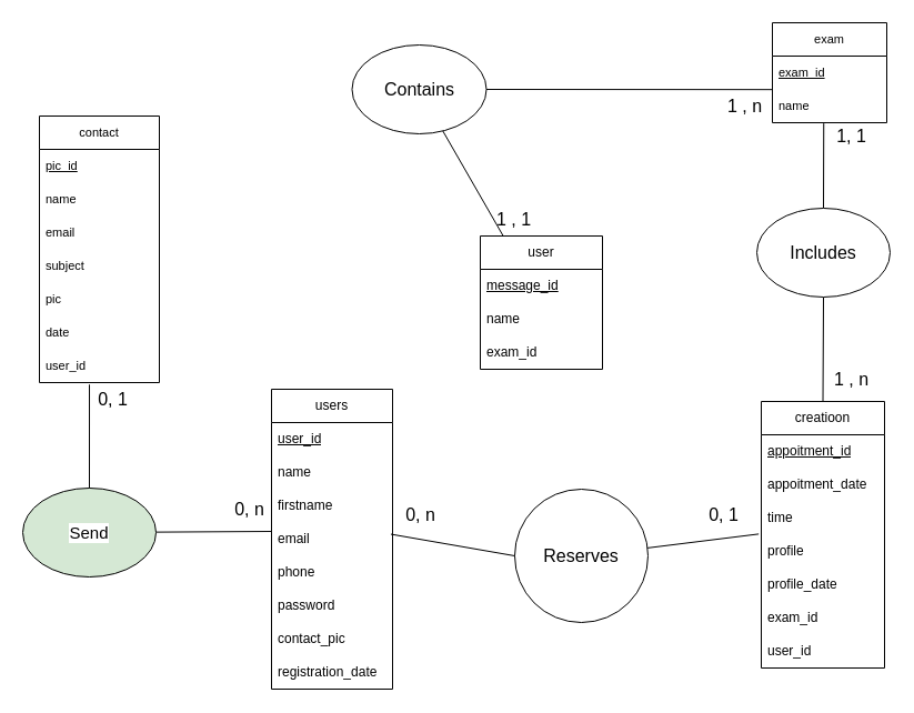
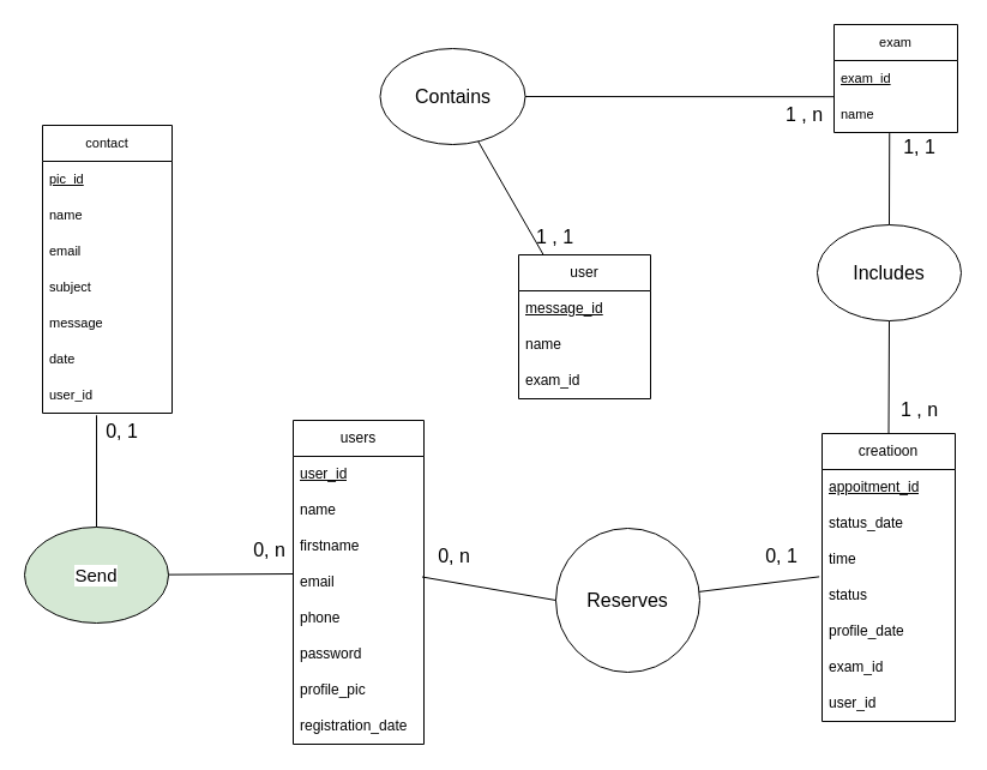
  <mxCell id="0" />
  <mxCell id="1" parent="0" />
  <mxCell id="2" value="users" style="swimlane;fontStyle=0;childLayout=stackLayout;horizontal=1;startSize=30;horizontalStack=0;resizeParent=1;resizeParentMax=0;resizeLast=0;collapsible=1;marginBottom=0;whiteSpace=wrap;html=1;" parent="1" vertex="1"><mxGeometry x="244" y="350" width="109" height="270" as="geometry" /></mxCell>
  <mxCell id="3" value="&lt;u&gt;user_id&lt;/u&gt;" style="text;strokeColor=none;fillColor=none;align=left;verticalAlign=middle;spacingLeft=4;spacingRight=4;overflow=hidden;points=[[0,0.5],[1,0.5]];portConstraint=eastwest;rotatable=0;whiteSpace=wrap;html=1;" parent="2" vertex="1"><mxGeometry y="30" width="109" height="30" as="geometry" /></mxCell>
  <mxCell id="4" value="name" style="text;strokeColor=none;fillColor=none;align=left;verticalAlign=middle;spacingLeft=4;spacingRight=4;overflow=hidden;points=[[0,0.5],[1,0.5]];portConstraint=eastwest;rotatable=0;whiteSpace=wrap;html=1;" parent="2" vertex="1"><mxGeometry y="60" width="109" height="30" as="geometry" /></mxCell>
  <mxCell id="5" value="firstname" style="text;strokeColor=none;fillColor=none;align=left;verticalAlign=middle;spacingLeft=4;spacingRight=4;overflow=hidden;points=[[0,0.5],[1,0.5]];portConstraint=eastwest;rotatable=0;whiteSpace=wrap;html=1;" parent="2" vertex="1"><mxGeometry y="90" width="109" height="30" as="geometry" /></mxCell>
  <mxCell id="6" value="email" style="text;strokeColor=none;fillColor=none;align=left;verticalAlign=middle;spacingLeft=4;spacingRight=4;overflow=hidden;points=[[0,0.5],[1,0.5]];portConstraint=eastwest;rotatable=0;whiteSpace=wrap;html=1;" parent="2" vertex="1"><mxGeometry y="120" width="109" height="30" as="geometry" /></mxCell>
  <mxCell id="7" value="phone" style="text;strokeColor=none;fillColor=none;align=left;verticalAlign=middle;spacingLeft=4;spacingRight=4;overflow=hidden;points=[[0,0.5],[1,0.5]];portConstraint=eastwest;rotatable=0;whiteSpace=wrap;html=1;" parent="2" vertex="1"><mxGeometry y="150" width="109" height="30" as="geometry" /></mxCell>
  <mxCell id="8" value="password" style="text;strokeColor=none;fillColor=none;align=left;verticalAlign=middle;spacingLeft=4;spacingRight=4;overflow=hidden;points=[[0,0.5],[1,0.5]];portConstraint=eastwest;rotatable=0;whiteSpace=wrap;html=1;" parent="2" vertex="1"><mxGeometry y="180" width="109" height="30" as="geometry" /></mxCell>
- <mxCell id="9" value="contact_pic" style="text;strokeColor=none;fillColor=none;align=left;verticalAlign=middle;spacingLeft=4;spacingRight=4;overflow=hidden;points=[[0,0.5],[1,0.5]];portConstraint=eastwest;rotatable=0;whiteSpace=wrap;html=1;" parent="2" vertex="1"><mxGeometry y="210" width="109" height="30" as="geometry" /></mxCell>
+ <mxCell id="9" value="profile_pic" style="text;strokeColor=none;fillColor=none;align=left;verticalAlign=middle;spacingLeft=4;spacingRight=4;overflow=hidden;points=[[0,0.5],[1,0.5]];portConstraint=eastwest;rotatable=0;whiteSpace=wrap;html=1;" parent="2" vertex="1"><mxGeometry y="210" width="109" height="30" as="geometry" /></mxCell>
  <mxCell id="10" value="registration_date" style="text;strokeColor=none;fillColor=none;align=left;verticalAlign=middle;spacingLeft=4;spacingRight=4;overflow=hidden;points=[[0,0.5],[1,0.5]];portConstraint=eastwest;rotatable=0;whiteSpace=wrap;html=1;" vertex="1" parent="2"><mxGeometry y="240" width="109" height="30" as="geometry" /></mxCell>
  <mxCell id="11" value="creatioon" style="swimlane;fontStyle=0;childLayout=stackLayout;horizontal=1;startSize=30;horizontalStack=0;resizeParent=1;resizeParentMax=0;resizeLast=0;collapsible=1;marginBottom=0;whiteSpace=wrap;html=1;" parent="1" vertex="1"><mxGeometry x="685" y="361" width="111" height="240" as="geometry" /></mxCell>
  <mxCell id="12" value="&lt;u&gt;appoitment_id&lt;/u&gt;" style="text;strokeColor=none;fillColor=none;align=left;verticalAlign=middle;spacingLeft=4;spacingRight=4;overflow=hidden;points=[[0,0.5],[1,0.5]];portConstraint=eastwest;rotatable=0;whiteSpace=wrap;html=1;" parent="11" vertex="1"><mxGeometry y="30" width="111" height="30" as="geometry" /></mxCell>
- <mxCell id="13" value="appoitment_date" style="text;strokeColor=none;fillColor=none;align=left;verticalAlign=middle;spacingLeft=4;spacingRight=4;overflow=hidden;points=[[0,0.5],[1,0.5]];portConstraint=eastwest;rotatable=0;whiteSpace=wrap;html=1;" parent="11" vertex="1"><mxGeometry y="60" width="111" height="30" as="geometry" /></mxCell>
+ <mxCell id="13" value="status_date" style="text;strokeColor=none;fillColor=none;align=left;verticalAlign=middle;spacingLeft=4;spacingRight=4;overflow=hidden;points=[[0,0.5],[1,0.5]];portConstraint=eastwest;rotatable=0;whiteSpace=wrap;html=1;" parent="11" vertex="1"><mxGeometry y="60" width="111" height="30" as="geometry" /></mxCell>
  <mxCell id="14" value="time" style="text;strokeColor=none;fillColor=none;align=left;verticalAlign=middle;spacingLeft=4;spacingRight=4;overflow=hidden;points=[[0,0.5],[1,0.5]];portConstraint=eastwest;rotatable=0;whiteSpace=wrap;html=1;" parent="11" vertex="1"><mxGeometry y="90" width="111" height="30" as="geometry" /></mxCell>
- <mxCell id="15" value="profile" style="text;strokeColor=none;fillColor=none;align=left;verticalAlign=middle;spacingLeft=4;spacingRight=4;overflow=hidden;points=[[0,0.5],[1,0.5]];portConstraint=eastwest;rotatable=0;whiteSpace=wrap;html=1;" parent="11" vertex="1"><mxGeometry y="120" width="111" height="30" as="geometry" /></mxCell>
+ <mxCell id="15" value="status" style="text;strokeColor=none;fillColor=none;align=left;verticalAlign=middle;spacingLeft=4;spacingRight=4;overflow=hidden;points=[[0,0.5],[1,0.5]];portConstraint=eastwest;rotatable=0;whiteSpace=wrap;html=1;" parent="11" vertex="1"><mxGeometry y="120" width="111" height="30" as="geometry" /></mxCell>
  <mxCell id="16" value="profile_date" style="text;strokeColor=none;fillColor=none;align=left;verticalAlign=middle;spacingLeft=4;spacingRight=4;overflow=hidden;points=[[0,0.5],[1,0.5]];portConstraint=eastwest;rotatable=0;whiteSpace=wrap;html=1;" parent="11" vertex="1"><mxGeometry y="150" width="111" height="30" as="geometry" /></mxCell>
  <mxCell id="17" value="exam_id" style="text;strokeColor=none;fillColor=none;align=left;verticalAlign=middle;spacingLeft=4;spacingRight=4;overflow=hidden;points=[[0,0.5],[1,0.5]];portConstraint=eastwest;rotatable=0;whiteSpace=wrap;html=1;" parent="11" vertex="1"><mxGeometry y="180" width="111" height="30" as="geometry" /></mxCell>
  <mxCell id="18" value="user_id" style="text;strokeColor=none;fillColor=none;align=left;verticalAlign=middle;spacingLeft=4;spacingRight=4;overflow=hidden;points=[[0,0.5],[1,0.5]];portConstraint=eastwest;rotatable=0;whiteSpace=wrap;html=1;" parent="11" vertex="1"><mxGeometry y="210" width="111" height="30" as="geometry" /></mxCell>
  <mxCell id="19" style="edgeStyle=none;shape=connector;rounded=0;orthogonalLoop=1;jettySize=auto;html=1;entryX=0.5;entryY=0;entryDx=0;entryDy=0;strokeColor=default;align=center;verticalAlign=middle;fontFamily=Helvetica;fontSize=11;fontColor=default;labelBackgroundColor=default;startFill=0;endArrow=none;exitX=0.449;exitY=1.02;exitDx=0;exitDy=0;exitPerimeter=0;" parent="1" source="26" target="42" edge="1"><mxGeometry relative="1" as="geometry"><mxPoint x="741" y="117" as="sourcePoint" /><mxPoint x="741" y="234" as="targetPoint" /></mxGeometry></mxCell>
  <mxCell id="20" value="user" style="swimlane;fontStyle=0;childLayout=stackLayout;horizontal=1;startSize=30;horizontalStack=0;resizeParent=1;resizeParentMax=0;resizeLast=0;collapsible=1;marginBottom=0;whiteSpace=wrap;html=1;" parent="1" vertex="1"><mxGeometry x="432" y="212" width="110" height="120" as="geometry" /></mxCell>
  <mxCell id="21" value="&lt;u&gt;message_id&lt;/u&gt;" style="text;strokeColor=none;fillColor=none;align=left;verticalAlign=middle;spacingLeft=4;spacingRight=4;overflow=hidden;points=[[0,0.5],[1,0.5]];portConstraint=eastwest;rotatable=0;whiteSpace=wrap;html=1;" parent="20" vertex="1"><mxGeometry y="30" width="110" height="30" as="geometry" /></mxCell>
  <mxCell id="22" value="name" style="text;strokeColor=none;fillColor=none;align=left;verticalAlign=middle;spacingLeft=4;spacingRight=4;overflow=hidden;points=[[0,0.5],[1,0.5]];portConstraint=eastwest;rotatable=0;whiteSpace=wrap;html=1;" parent="20" vertex="1"><mxGeometry y="60" width="110" height="30" as="geometry" /></mxCell>
  <mxCell id="23" value="exam_id" style="text;strokeColor=none;fillColor=none;align=left;verticalAlign=middle;spacingLeft=4;spacingRight=4;overflow=hidden;points=[[0,0.5],[1,0.5]];portConstraint=eastwest;rotatable=0;whiteSpace=wrap;html=1;" parent="20" vertex="1"><mxGeometry y="90" width="110" height="30" as="geometry" /></mxCell>
  <mxCell id="24" value="exam" style="swimlane;fontStyle=0;childLayout=stackLayout;horizontal=1;startSize=30;horizontalStack=0;resizeParent=1;resizeParentMax=0;resizeLast=0;collapsible=1;marginBottom=0;whiteSpace=wrap;html=1;fontFamily=Helvetica;fontSize=11;fontColor=default;labelBackgroundColor=default;" parent="1" vertex="1"><mxGeometry x="695" y="20" width="103" height="90" as="geometry" /></mxCell>
  <mxCell id="25" value="&lt;u&gt;exam_id&lt;/u&gt;" style="text;strokeColor=none;fillColor=none;align=left;verticalAlign=middle;spacingLeft=4;spacingRight=4;overflow=hidden;points=[[0,0.5],[1,0.5]];portConstraint=eastwest;rotatable=0;whiteSpace=wrap;html=1;fontFamily=Helvetica;fontSize=11;fontColor=default;labelBackgroundColor=default;" parent="24" vertex="1"><mxGeometry y="30" width="103" height="30" as="geometry" /></mxCell>
  <mxCell id="26" value="name" style="text;strokeColor=none;fillColor=none;align=left;verticalAlign=middle;spacingLeft=4;spacingRight=4;overflow=hidden;points=[[0,0.5],[1,0.5]];portConstraint=eastwest;rotatable=0;whiteSpace=wrap;html=1;fontFamily=Helvetica;fontSize=11;fontColor=default;labelBackgroundColor=default;" parent="24" vertex="1"><mxGeometry y="60" width="103" height="30" as="geometry" /></mxCell>
  <mxCell id="27" value="contact" style="swimlane;fontStyle=0;childLayout=stackLayout;horizontal=1;startSize=30;horizontalStack=0;resizeParent=1;resizeParentMax=0;resizeLast=0;collapsible=1;marginBottom=0;whiteSpace=wrap;html=1;fontFamily=Helvetica;fontSize=11;fontColor=default;labelBackgroundColor=default;" parent="1" vertex="1"><mxGeometry x="35" y="104" width="108" height="240" as="geometry" /></mxCell>
  <mxCell id="28" value="&lt;u&gt;pic_id&lt;/u&gt;" style="text;strokeColor=none;fillColor=none;align=left;verticalAlign=middle;spacingLeft=4;spacingRight=4;overflow=hidden;points=[[0,0.5],[1,0.5]];portConstraint=eastwest;rotatable=0;whiteSpace=wrap;html=1;fontFamily=Helvetica;fontSize=11;fontColor=default;labelBackgroundColor=default;" parent="27" vertex="1"><mxGeometry y="30" width="108" height="30" as="geometry" /></mxCell>
  <mxCell id="29" value="&lt;div&gt;&lt;span style=&quot;background-color: light-dark(#ffffff, var(--ge-dark-color, #121212)); color: light-dark(rgb(0, 0, 0), rgb(255, 255, 255));&quot;&gt;name&lt;/span&gt;&lt;br&gt;&lt;/div&gt;" style="text;strokeColor=none;fillColor=none;align=left;verticalAlign=middle;spacingLeft=4;spacingRight=4;overflow=hidden;points=[[0,0.5],[1,0.5]];portConstraint=eastwest;rotatable=0;whiteSpace=wrap;html=1;fontFamily=Helvetica;fontSize=11;fontColor=default;labelBackgroundColor=default;" parent="27" vertex="1"><mxGeometry y="60" width="108" height="30" as="geometry" /></mxCell>
  <mxCell id="30" value="email" style="text;strokeColor=none;fillColor=none;align=left;verticalAlign=middle;spacingLeft=4;spacingRight=4;overflow=hidden;points=[[0,0.5],[1,0.5]];portConstraint=eastwest;rotatable=0;whiteSpace=wrap;html=1;fontFamily=Helvetica;fontSize=11;fontColor=default;labelBackgroundColor=default;" parent="27" vertex="1"><mxGeometry y="90" width="108" height="30" as="geometry" /></mxCell>
  <mxCell id="31" value="subject" style="text;strokeColor=none;fillColor=none;align=left;verticalAlign=middle;spacingLeft=4;spacingRight=4;overflow=hidden;points=[[0,0.5],[1,0.5]];portConstraint=eastwest;rotatable=0;whiteSpace=wrap;html=1;fontFamily=Helvetica;fontSize=11;fontColor=default;labelBackgroundColor=default;" parent="27" vertex="1"><mxGeometry y="120" width="108" height="30" as="geometry" /></mxCell>
- <mxCell id="32" value="pic" style="text;strokeColor=none;fillColor=none;align=left;verticalAlign=middle;spacingLeft=4;spacingRight=4;overflow=hidden;points=[[0,0.5],[1,0.5]];portConstraint=eastwest;rotatable=0;whiteSpace=wrap;html=1;fontFamily=Helvetica;fontSize=11;fontColor=default;labelBackgroundColor=default;" parent="27" vertex="1"><mxGeometry y="150" width="108" height="30" as="geometry" /></mxCell>
+ <mxCell id="32" value="message" style="text;strokeColor=none;fillColor=none;align=left;verticalAlign=middle;spacingLeft=4;spacingRight=4;overflow=hidden;points=[[0,0.5],[1,0.5]];portConstraint=eastwest;rotatable=0;whiteSpace=wrap;html=1;fontFamily=Helvetica;fontSize=11;fontColor=default;labelBackgroundColor=default;" parent="27" vertex="1"><mxGeometry y="150" width="108" height="30" as="geometry" /></mxCell>
  <mxCell id="33" value="date" style="text;strokeColor=none;fillColor=none;align=left;verticalAlign=middle;spacingLeft=4;spacingRight=4;overflow=hidden;points=[[0,0.5],[1,0.5]];portConstraint=eastwest;rotatable=0;whiteSpace=wrap;html=1;fontFamily=Helvetica;fontSize=11;fontColor=default;labelBackgroundColor=default;" parent="27" vertex="1"><mxGeometry y="180" width="108" height="30" as="geometry" /></mxCell>
  <mxCell id="34" value="user_id" style="text;strokeColor=none;fillColor=none;align=left;verticalAlign=middle;spacingLeft=4;spacingRight=4;overflow=hidden;points=[[0,0.5],[1,0.5]];portConstraint=eastwest;rotatable=0;whiteSpace=wrap;html=1;fontFamily=Helvetica;fontSize=11;fontColor=default;labelBackgroundColor=default;" parent="27" vertex="1"><mxGeometry y="210" width="108" height="30" as="geometry" /></mxCell>
  <mxCell id="35" style="edgeStyle=none;shape=connector;rounded=0;orthogonalLoop=1;jettySize=auto;html=1;entryX=0;entryY=0.5;entryDx=0;entryDy=0;strokeColor=default;align=center;verticalAlign=middle;fontFamily=Helvetica;fontSize=11;fontColor=default;labelBackgroundColor=default;startFill=0;endArrow=none;" parent="1" source="36" edge="1"><mxGeometry relative="1" as="geometry"><mxPoint x="244" y="478" as="targetPoint" /></mxGeometry></mxCell>
  <mxCell id="36" value="&lt;font style=&quot;font-size: 15px;&quot;&gt;Send&lt;/font&gt;" style="ellipse;whiteSpace=wrap;html=1;fontFamily=Helvetica;fontSize=11;fontColor=default;labelBackgroundColor=default;fillColor=#d5e8d4;" parent="1" vertex="1"><mxGeometry x="20" y="439" width="120" height="80" as="geometry" /></mxCell>
  <mxCell id="37" style="edgeStyle=none;shape=connector;rounded=0;orthogonalLoop=1;jettySize=auto;html=1;entryX=0.417;entryY=1.059;entryDx=0;entryDy=0;entryPerimeter=0;strokeColor=default;align=center;verticalAlign=middle;fontFamily=Helvetica;fontSize=11;fontColor=default;labelBackgroundColor=default;startFill=0;endArrow=none;" parent="1" source="36" target="34" edge="1"><mxGeometry relative="1" as="geometry" /></mxCell>
  <mxCell id="38" value="&lt;font style=&quot;font-size: 16px;&quot;&gt;Reserves&lt;/font&gt;" style="ellipse;whiteSpace=wrap;html=1;fontFamily=Helvetica;fontSize=11;fontColor=default;labelBackgroundColor=default;" parent="1" vertex="1"><mxGeometry x="463" y="440" width="120" height="120" as="geometry" /></mxCell>
  <mxCell id="39" style="edgeStyle=none;shape=connector;rounded=0;orthogonalLoop=1;jettySize=auto;html=1;entryX=-0.021;entryY=-0.021;entryDx=0;entryDy=0;entryPerimeter=0;strokeColor=default;align=center;verticalAlign=middle;fontFamily=Helvetica;fontSize=11;fontColor=default;labelBackgroundColor=default;startFill=0;endArrow=none;" parent="1" source="38" target="15" edge="1"><mxGeometry relative="1" as="geometry" /></mxCell>
  <mxCell id="40" style="edgeStyle=none;shape=connector;rounded=0;orthogonalLoop=1;jettySize=auto;html=1;entryX=0.986;entryY=0.351;entryDx=0;entryDy=0;entryPerimeter=0;strokeColor=default;align=center;verticalAlign=middle;fontFamily=Helvetica;fontSize=11;fontColor=default;labelBackgroundColor=default;startFill=0;endArrow=none;exitX=0;exitY=0.5;exitDx=0;exitDy=0;" parent="1" source="38" target="6" edge="1"><mxGeometry relative="1" as="geometry"><mxPoint x="519" y="480" as="sourcePoint" /></mxGeometry></mxCell>
  <mxCell id="41" style="edgeStyle=none;shape=connector;rounded=0;orthogonalLoop=1;jettySize=auto;html=1;entryX=0.5;entryY=0;entryDx=0;entryDy=0;strokeColor=default;align=center;verticalAlign=middle;fontFamily=Helvetica;fontSize=11;fontColor=default;labelBackgroundColor=default;startFill=0;endArrow=none;" parent="1" source="42" target="11" edge="1"><mxGeometry relative="1" as="geometry" /></mxCell>
  <mxCell id="42" value="&lt;font style=&quot;font-size: 16px;&quot;&gt;Includes&lt;/font&gt;" style="ellipse;whiteSpace=wrap;html=1;fontFamily=Helvetica;fontSize=11;fontColor=default;labelBackgroundColor=default;" parent="1" vertex="1"><mxGeometry x="681" y="187" width="120" height="80" as="geometry" /></mxCell>
  <mxCell id="43" style="edgeStyle=none;shape=connector;rounded=0;orthogonalLoop=1;jettySize=auto;html=1;strokeColor=default;align=center;verticalAlign=middle;fontFamily=Helvetica;fontSize=11;fontColor=default;labelBackgroundColor=default;startFill=0;endArrow=none;" parent="1" source="44" target="20" edge="1"><mxGeometry relative="1" as="geometry" /></mxCell>
  <mxCell id="44" value="&lt;font style=&quot;font-size: 16px;&quot;&gt;Contains&lt;/font&gt;" style="ellipse;whiteSpace=wrap;html=1;fontFamily=Helvetica;fontSize=11;fontColor=default;labelBackgroundColor=default;" parent="1" vertex="1"><mxGeometry x="316.5" y="40" width="121" height="80" as="geometry" /></mxCell>
  <mxCell id="45" style="edgeStyle=none;shape=connector;rounded=0;orthogonalLoop=1;jettySize=auto;html=1;strokeColor=default;align=center;verticalAlign=middle;fontFamily=Helvetica;fontSize=11;fontColor=default;labelBackgroundColor=default;startFill=0;endArrow=none;entryX=-0.002;entryY=0.006;entryDx=0;entryDy=0;entryPerimeter=0;" parent="1" source="44" target="26" edge="1"><mxGeometry relative="1" as="geometry"><mxPoint x="719" y="78" as="targetPoint" /></mxGeometry></mxCell>
  <mxCell id="46" value="&lt;font style=&quot;font-size: 16px;&quot;&gt;0, n&lt;/font&gt;" style="text;html=1;align=center;verticalAlign=middle;resizable=0;points=[];autosize=1;strokeColor=none;fillColor=none;fontFamily=Helvetica;fontSize=11;fontColor=default;labelBackgroundColor=default;" parent="1" vertex="1"><mxGeometry x="199" y="443" width="50" height="30" as="geometry" /></mxCell>
  <mxCell id="47" value="&lt;font style=&quot;font-size: 16px;&quot;&gt;0, 1&lt;/font&gt;" style="text;html=1;align=center;verticalAlign=middle;resizable=0;points=[];autosize=1;strokeColor=none;fillColor=none;fontFamily=Helvetica;fontSize=11;fontColor=default;labelBackgroundColor=default;" parent="1" vertex="1"><mxGeometry x="76" y="344" width="50" height="30" as="geometry" /></mxCell>
  <mxCell id="48" value="&lt;span style=&quot;font-size: 16px;&quot;&gt;0, n&lt;/span&gt;" style="text;html=1;align=center;verticalAlign=middle;resizable=0;points=[];autosize=1;strokeColor=none;fillColor=none;fontFamily=Helvetica;fontSize=11;fontColor=default;labelBackgroundColor=default;" parent="1" vertex="1"><mxGeometry x="353" y="448" width="50" height="30" as="geometry" /></mxCell>
  <mxCell id="49" value="&lt;font style=&quot;font-size: 16px;&quot;&gt;0, 1&lt;/font&gt;" style="text;html=1;align=center;verticalAlign=middle;resizable=0;points=[];autosize=1;strokeColor=none;fillColor=none;fontFamily=Helvetica;fontSize=11;fontColor=default;labelBackgroundColor=default;" parent="1" vertex="1"><mxGeometry x="626" y="448" width="50" height="30" as="geometry" /></mxCell>
  <mxCell id="50" value="&lt;font style=&quot;font-size: 16px;&quot;&gt;1 , n&lt;/font&gt;" style="text;html=1;align=center;verticalAlign=middle;resizable=0;points=[];autosize=1;strokeColor=none;fillColor=none;" parent="1" vertex="1"><mxGeometry x="741" y="326" width="50" height="30" as="geometry" /></mxCell>
  <mxCell id="51" value="&lt;span style=&quot;font-size: 16px;&quot;&gt;1, 1&lt;/span&gt;" style="text;html=1;align=center;verticalAlign=middle;resizable=0;points=[];autosize=1;strokeColor=none;fillColor=none;fontFamily=Helvetica;fontSize=11;fontColor=default;labelBackgroundColor=default;" parent="1" vertex="1"><mxGeometry x="741" y="107" width="50" height="30" as="geometry" /></mxCell>
  <mxCell id="52" value="&lt;span style=&quot;font-size: 16px;&quot;&gt;1 , n&lt;/span&gt;" style="text;html=1;align=center;verticalAlign=middle;resizable=0;points=[];autosize=1;strokeColor=none;fillColor=none;fontFamily=Helvetica;fontSize=11;fontColor=default;labelBackgroundColor=default;" parent="1" vertex="1"><mxGeometry x="645" y="80" width="50" height="30" as="geometry" /></mxCell>
  <mxCell id="53" value="&lt;font style=&quot;font-size: 16px;&quot;&gt;1 , 1&lt;/font&gt;" style="text;html=1;align=center;verticalAlign=middle;resizable=0;points=[];autosize=1;strokeColor=none;fillColor=none;" parent="1" vertex="1"><mxGeometry x="436.5" y="182" width="50" height="30" as="geometry" /></mxCell>
